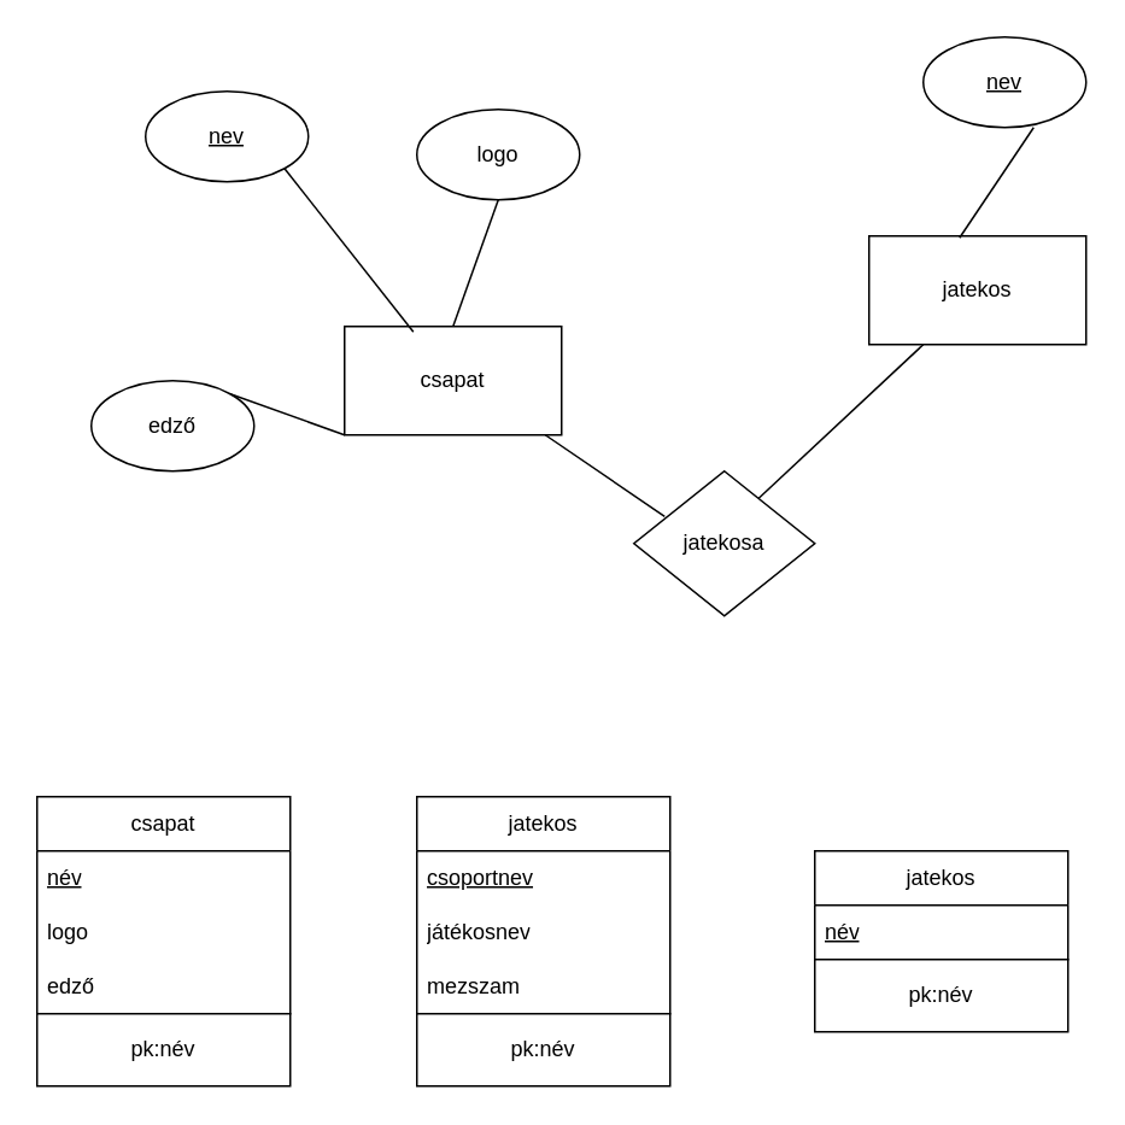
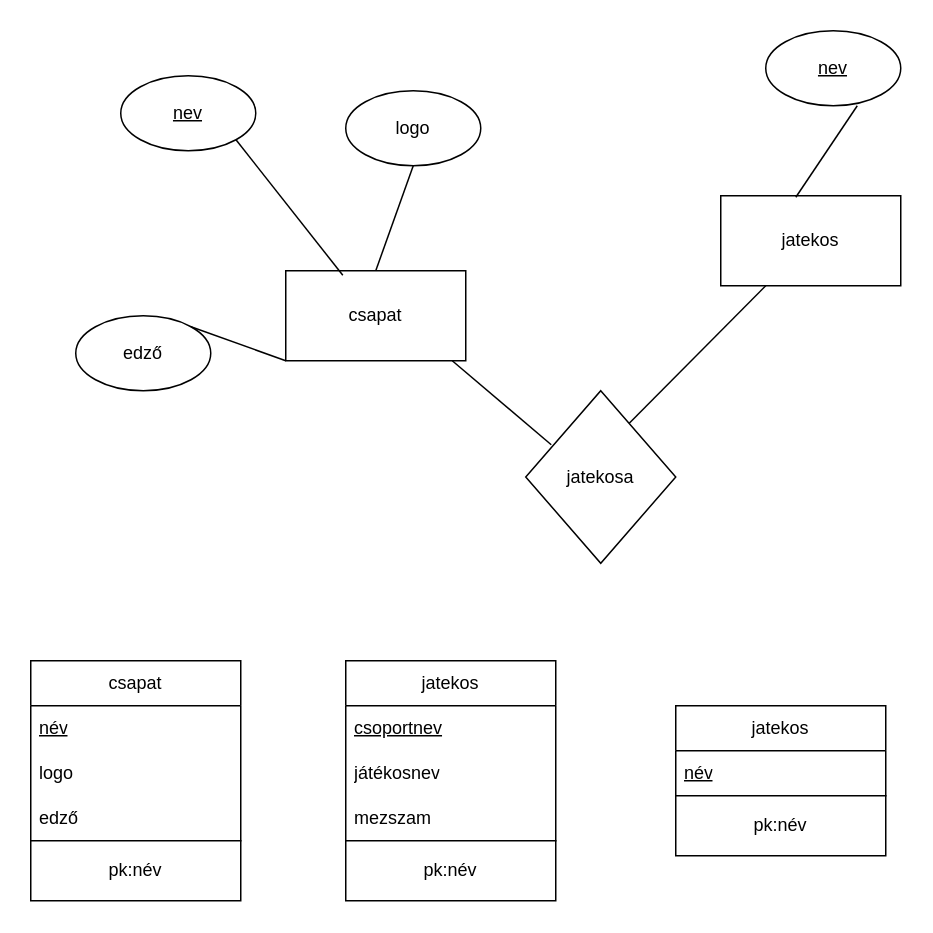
  <mxCell id="0" />
  <mxCell id="1" parent="0" />
  <mxCell id="2" value="csapat" style="rounded=0;whiteSpace=wrap;html=1;" vertex="1" parent="1"><mxGeometry x="190" y="180" width="120" height="60" as="geometry" /></mxCell>
  <mxCell id="3" value="&lt;u&gt;nev&lt;/u&gt;" style="ellipse;whiteSpace=wrap;html=1;" vertex="1" parent="1"><mxGeometry x="80" y="50" width="90" height="50" as="geometry" /></mxCell>
  <mxCell id="4" value="logo" style="ellipse;whiteSpace=wrap;html=1;" vertex="1" parent="1"><mxGeometry x="230" y="60" width="90" height="50" as="geometry" /></mxCell>
  <mxCell id="5" value="edző" style="ellipse;whiteSpace=wrap;html=1;" vertex="1" parent="1"><mxGeometry x="50" y="210" width="90" height="50" as="geometry" /></mxCell>
- <mxCell id="6" value="jatekosa" style="rhombus;whiteSpace=wrap;html=1;" vertex="1" parent="1"><mxGeometry x="350" y="260" width="100" height="80" as="geometry" /></mxCell>
+ <mxCell id="6" value="jatekosa" style="rhombus;whiteSpace=wrap;html=1;" vertex="1" parent="1"><mxGeometry x="350" y="260" width="100" height="115" as="geometry" /></mxCell>
  <mxCell id="7" value="jatekos" style="rounded=0;whiteSpace=wrap;html=1;" vertex="1" parent="1"><mxGeometry x="480" y="130" width="120" height="60" as="geometry" /></mxCell>
  <mxCell id="8" value="&lt;u&gt;nev&lt;/u&gt;" style="ellipse;whiteSpace=wrap;html=1;" vertex="1" parent="1"><mxGeometry x="510" y="20" width="90" height="50" as="geometry" /></mxCell>
  <mxCell id="9" value="" style="endArrow=none;html=1;rounded=0;entryX=0.69;entryY=0.188;entryDx=0;entryDy=0;entryPerimeter=0;exitX=0.25;exitY=1;exitDx=0;exitDy=0;" edge="1" parent="1" source="7" target="6"><mxGeometry width="50" height="50" relative="1" as="geometry"><mxPoint x="300" y="230" as="sourcePoint" /><mxPoint x="350" y="180" as="targetPoint" /></mxGeometry></mxCell>
  <mxCell id="10" value="" style="endArrow=none;html=1;rounded=0;entryX=0.417;entryY=0.017;entryDx=0;entryDy=0;entryPerimeter=0;exitX=0.678;exitY=1;exitDx=0;exitDy=0;exitPerimeter=0;" edge="1" parent="1" source="8" target="7"><mxGeometry width="50" height="50" relative="1" as="geometry"><mxPoint x="520" y="200" as="sourcePoint" /><mxPoint x="429" y="285" as="targetPoint" /></mxGeometry></mxCell>
  <mxCell id="11" value="" style="endArrow=none;html=1;rounded=0;entryX=0.17;entryY=0.313;entryDx=0;entryDy=0;entryPerimeter=0;exitX=0.925;exitY=1;exitDx=0;exitDy=0;exitPerimeter=0;" edge="1" parent="1" source="2" target="6"><mxGeometry width="50" height="50" relative="1" as="geometry"><mxPoint x="520" y="200" as="sourcePoint" /><mxPoint x="429" y="285" as="targetPoint" /></mxGeometry></mxCell>
  <mxCell id="12" value="" style="endArrow=none;html=1;rounded=0;entryX=0.5;entryY=1;entryDx=0;entryDy=0;exitX=0.5;exitY=0;exitDx=0;exitDy=0;" edge="1" parent="1" source="2" target="4"><mxGeometry width="50" height="50" relative="1" as="geometry"><mxPoint x="311" y="250" as="sourcePoint" /><mxPoint x="377" y="295" as="targetPoint" /></mxGeometry></mxCell>
  <mxCell id="13" value="" style="endArrow=none;html=1;rounded=0;entryX=1;entryY=1;entryDx=0;entryDy=0;exitX=0.317;exitY=0.05;exitDx=0;exitDy=0;exitPerimeter=0;" edge="1" parent="1" source="2" target="3"><mxGeometry width="50" height="50" relative="1" as="geometry"><mxPoint x="260" y="190" as="sourcePoint" /><mxPoint x="285" y="120" as="targetPoint" /></mxGeometry></mxCell>
  <mxCell id="14" value="" style="endArrow=none;html=1;rounded=0;exitX=0;exitY=1;exitDx=0;exitDy=0;entryX=1;entryY=0;entryDx=0;entryDy=0;" edge="1" parent="1" source="2" target="5"><mxGeometry width="50" height="50" relative="1" as="geometry"><mxPoint x="238" y="193" as="sourcePoint" /><mxPoint x="167" y="103" as="targetPoint" /></mxGeometry></mxCell>
  <mxCell id="15" value="csapat" style="swimlane;fontStyle=0;childLayout=stackLayout;horizontal=1;startSize=30;horizontalStack=0;resizeParent=1;resizeParentMax=0;resizeLast=0;collapsible=1;marginBottom=0;whiteSpace=wrap;html=1;direction=east;" vertex="1" parent="1"><mxGeometry x="20" y="440" width="140" height="120" as="geometry" /></mxCell>
  <mxCell id="16" value="&lt;u&gt;név&lt;/u&gt;" style="text;strokeColor=none;fillColor=none;align=left;verticalAlign=middle;spacingLeft=4;spacingRight=4;overflow=hidden;points=[[0,0.5],[1,0.5]];portConstraint=eastwest;rotatable=0;whiteSpace=wrap;html=1;" vertex="1" parent="15"><mxGeometry y="30" width="140" height="30" as="geometry" /></mxCell>
  <mxCell id="17" value="logo" style="text;strokeColor=none;fillColor=none;align=left;verticalAlign=middle;spacingLeft=4;spacingRight=4;overflow=hidden;points=[[0,0.5],[1,0.5]];portConstraint=eastwest;rotatable=0;whiteSpace=wrap;html=1;" vertex="1" parent="15"><mxGeometry y="60" width="140" height="30" as="geometry" /></mxCell>
  <mxCell id="18" value="edző" style="text;strokeColor=none;fillColor=none;align=left;verticalAlign=middle;spacingLeft=4;spacingRight=4;overflow=hidden;points=[[0,0.5],[1,0.5]];portConstraint=eastwest;rotatable=0;whiteSpace=wrap;html=1;" vertex="1" parent="15"><mxGeometry y="90" width="140" height="30" as="geometry" /></mxCell>
  <mxCell id="19" value="pk:név" style="rounded=0;whiteSpace=wrap;html=1;" vertex="1" parent="1"><mxGeometry x="20" y="560" width="140" height="40" as="geometry" /></mxCell>
  <mxCell id="20" value="jatekos" style="swimlane;fontStyle=0;childLayout=stackLayout;horizontal=1;startSize=30;horizontalStack=0;resizeParent=1;resizeParentMax=0;resizeLast=0;collapsible=1;marginBottom=0;whiteSpace=wrap;html=1;direction=east;" vertex="1" parent="1"><mxGeometry x="450" y="470" width="140" height="60" as="geometry" /></mxCell>
  <mxCell id="21" value="&lt;u&gt;név&lt;/u&gt;" style="text;strokeColor=none;fillColor=none;align=left;verticalAlign=middle;spacingLeft=4;spacingRight=4;overflow=hidden;points=[[0,0.5],[1,0.5]];portConstraint=eastwest;rotatable=0;whiteSpace=wrap;html=1;" vertex="1" parent="20"><mxGeometry y="30" width="140" height="30" as="geometry" /></mxCell>
  <mxCell id="22" value="pk:név" style="rounded=0;whiteSpace=wrap;html=1;" vertex="1" parent="1"><mxGeometry x="450" y="530" width="140" height="40" as="geometry" /></mxCell>
  <mxCell id="23" value="jatekos" style="swimlane;fontStyle=0;childLayout=stackLayout;horizontal=1;startSize=30;horizontalStack=0;resizeParent=1;resizeParentMax=0;resizeLast=0;collapsible=1;marginBottom=0;whiteSpace=wrap;html=1;direction=east;" vertex="1" parent="1"><mxGeometry x="230" y="440" width="140" height="120" as="geometry" /></mxCell>
  <mxCell id="24" value="&lt;u&gt;csoportnev&lt;/u&gt;" style="text;strokeColor=none;fillColor=none;align=left;verticalAlign=middle;spacingLeft=4;spacingRight=4;overflow=hidden;points=[[0,0.5],[1,0.5]];portConstraint=eastwest;rotatable=0;whiteSpace=wrap;html=1;" vertex="1" parent="23"><mxGeometry y="30" width="140" height="30" as="geometry" /></mxCell>
  <mxCell id="25" value="játékosnev" style="text;strokeColor=none;fillColor=none;align=left;verticalAlign=middle;spacingLeft=4;spacingRight=4;overflow=hidden;points=[[0,0.5],[1,0.5]];portConstraint=eastwest;rotatable=0;whiteSpace=wrap;html=1;" vertex="1" parent="23"><mxGeometry y="60" width="140" height="30" as="geometry" /></mxCell>
  <mxCell id="26" value="mezszam" style="text;strokeColor=none;fillColor=none;align=left;verticalAlign=middle;spacingLeft=4;spacingRight=4;overflow=hidden;points=[[0,0.5],[1,0.5]];portConstraint=eastwest;rotatable=0;whiteSpace=wrap;html=1;" vertex="1" parent="23"><mxGeometry y="90" width="140" height="30" as="geometry" /></mxCell>
  <mxCell id="27" value="pk:név" style="rounded=0;whiteSpace=wrap;html=1;" vertex="1" parent="1"><mxGeometry x="230" y="560" width="140" height="40" as="geometry" /></mxCell>
